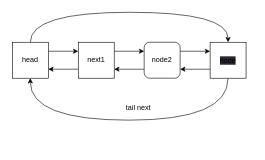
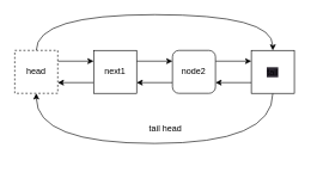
  <mxCell id="0" />
  <mxCell id="1" parent="0" />
  <mxCell id="2" style="edgeStyle=none;html=1;exitX=0;exitY=0.75;exitDx=0;exitDy=0;entryX=1;entryY=0.75;entryDx=0;entryDy=0;" parent="1" source="4" target="7" edge="1"><mxGeometry relative="1" as="geometry" /></mxCell>
  <mxCell id="3" style="edgeStyle=none;html=1;exitX=1;exitY=0.25;exitDx=0;exitDy=0;entryX=0;entryY=0.25;entryDx=0;entryDy=0;" parent="1" source="4" target="13" edge="1"><mxGeometry relative="1" as="geometry" /></mxCell>
  <mxCell id="4" value="next1" style="rounded=0;whiteSpace=wrap;html=1;" parent="1" vertex="1"><mxGeometry x="130" y="70" width="60" height="60" as="geometry" /></mxCell>
  <mxCell id="5" style="edgeStyle=none;html=1;exitX=1;exitY=0.25;exitDx=0;exitDy=0;entryX=0;entryY=0.25;entryDx=0;entryDy=0;" parent="1" source="7" target="4" edge="1"><mxGeometry relative="1" as="geometry" /></mxCell>
  <mxCell id="6" style="edgeStyle=orthogonalEdgeStyle;curved=1;html=1;exitX=0.5;exitY=0;exitDx=0;exitDy=0;entryX=0.5;entryY=0;entryDx=0;entryDy=0;" parent="1" source="7" target="10" edge="1"><mxGeometry relative="1" as="geometry"><Array as="points"><mxPoint x="50" y="20" /><mxPoint x="380" y="20" /></Array></mxGeometry></mxCell>
- <mxCell id="7" value="head" style="rounded=0;whiteSpace=wrap;html=1;" parent="1" vertex="1"><mxGeometry x="20" y="70" width="60" height="60" as="geometry" /></mxCell>
+ <mxCell id="7" value="head" style="rounded=0;whiteSpace=wrap;html=1;dashed=1;" parent="1" vertex="1"><mxGeometry x="20" y="70" width="60" height="60" as="geometry" /></mxCell>
  <mxCell id="8" style="edgeStyle=orthogonalEdgeStyle;curved=1;html=1;exitX=0.5;exitY=1;exitDx=0;exitDy=0;entryX=0.5;entryY=1;entryDx=0;entryDy=0;" parent="1" source="10" target="7" edge="1"><mxGeometry relative="1" as="geometry"><Array as="points"><mxPoint x="380" y="200" /><mxPoint x="50" y="200" /></Array></mxGeometry></mxCell>
  <mxCell id="9" style="edgeStyle=none;html=1;exitX=0;exitY=0.75;exitDx=0;exitDy=0;entryX=1;entryY=0.75;entryDx=0;entryDy=0;" parent="1" source="10" target="13" edge="1"><mxGeometry relative="1" as="geometry" /></mxCell>
- <mxCell id="10" value="&lt;div style=&quot;line-height: 18px;&quot;&gt;&lt;span style=&quot;background-color: rgb(42, 37, 47);&quot;&gt;node&lt;/span&gt;&lt;/div&gt;" style="rounded=0;whiteSpace=wrap;html=1;" parent="1" vertex="1"><mxGeometry x="350" y="70" width="60" height="60" as="geometry" /></mxCell>
+ <mxCell id="10" value="&lt;div style=&quot;line-height: 18px;&quot;&gt;&lt;span style=&quot;background-color: rgb(42, 37, 47);&quot;&gt;tail&lt;/span&gt;&lt;/div&gt;" style="rounded=0;whiteSpace=wrap;html=1;" parent="1" vertex="1"><mxGeometry x="350" y="70" width="60" height="60" as="geometry" /></mxCell>
  <mxCell id="11" style="edgeStyle=none;html=1;exitX=0;exitY=0.75;exitDx=0;exitDy=0;entryX=1;entryY=0.75;entryDx=0;entryDy=0;" parent="1" source="13" target="4" edge="1"><mxGeometry relative="1" as="geometry" /></mxCell>
  <mxCell id="12" style="edgeStyle=none;html=1;exitX=1;exitY=0.25;exitDx=0;exitDy=0;entryX=0;entryY=0.25;entryDx=0;entryDy=0;" parent="1" source="13" target="10" edge="1"><mxGeometry relative="1" as="geometry" /></mxCell>
  <mxCell id="13" value="node2" style="whiteSpace=wrap;html=1;rounded=1;" parent="1" vertex="1"><mxGeometry x="240" y="70" width="60" height="60" as="geometry" /></mxCell>
  <mxCell id="14" style="edgeStyle=orthogonalEdgeStyle;curved=1;html=1;exitX=0.5;exitY=1;exitDx=0;exitDy=0;entryX=0.5;entryY=1;entryDx=0;entryDy=0;" parent="1" edge="1"><mxGeometry relative="1" as="geometry"><Array as="points"><mxPoint x="70" y="245" /><mxPoint x="420" y="245" /></Array><mxPoint x="420" y="205" as="targetPoint" /></mxGeometry></mxCell>
- <mxCell id="15" value="tail next" style="text;html=1;align=center;verticalAlign=middle;resizable=0;points=[];autosize=1;strokeColor=none;fillColor=none;" parent="1" vertex="1"><mxGeometry x="200" y="165" width="60" height="30" as="geometry" /></mxCell>
+ <mxCell id="15" value="tail head" style="text;html=1;align=center;verticalAlign=middle;resizable=0;points=[];autosize=1;strokeColor=none;fillColor=none;" parent="1" vertex="1"><mxGeometry x="200" y="165" width="60" height="30" as="geometry" /></mxCell>
